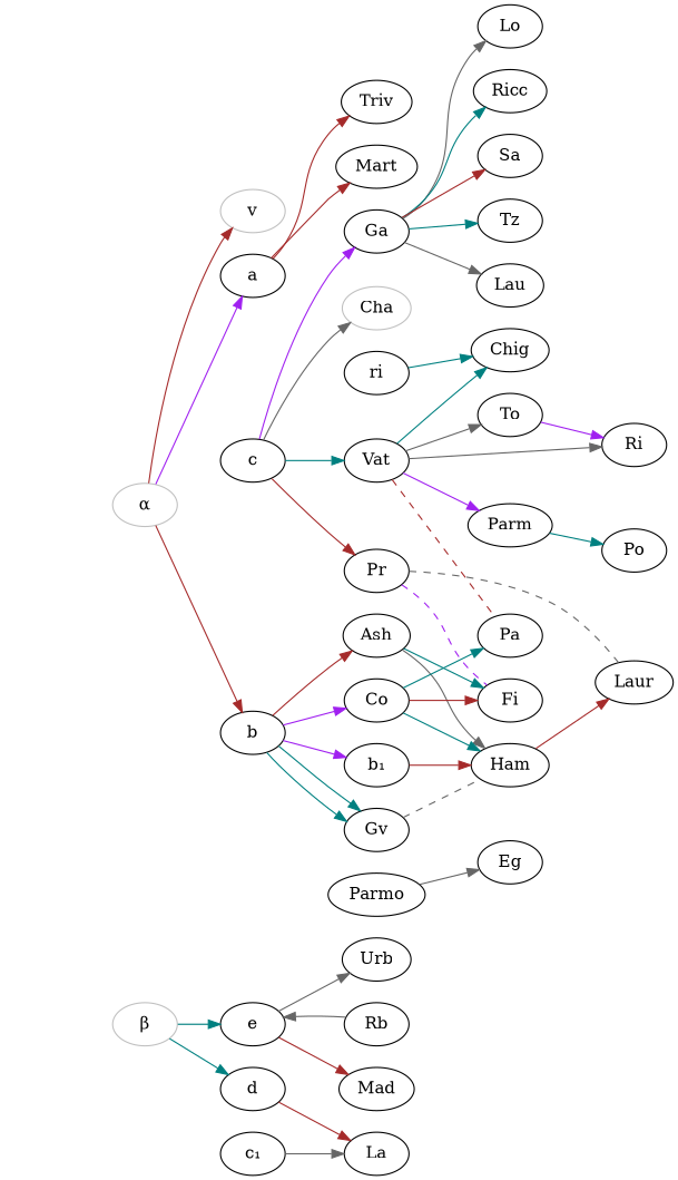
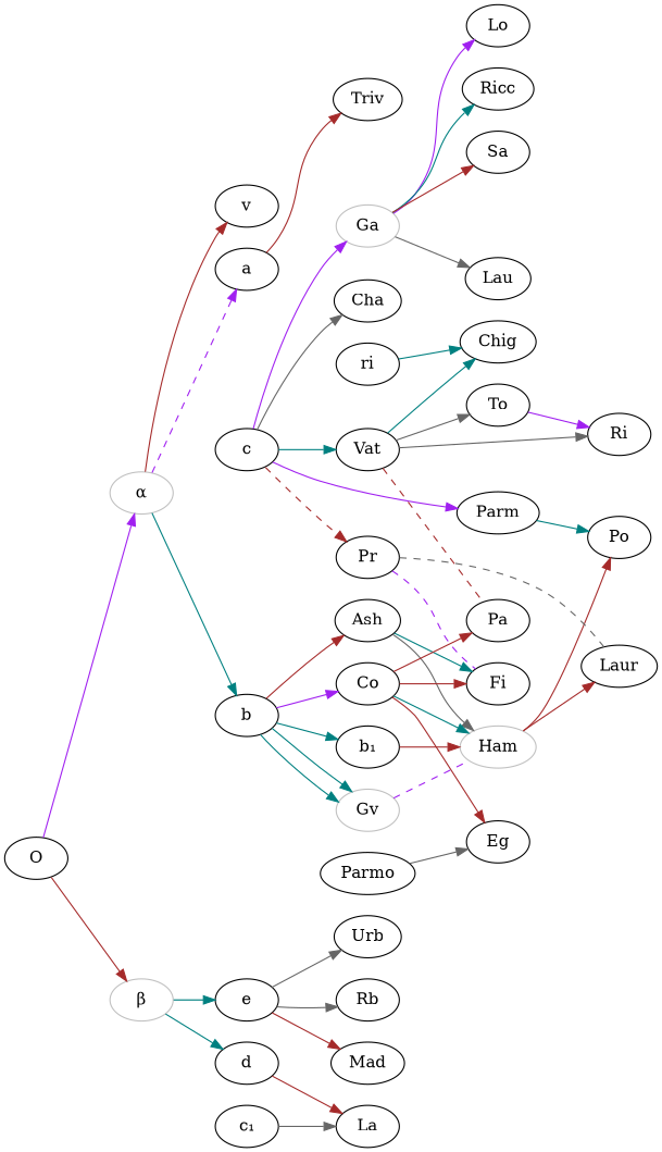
  digraph {
    rankdir=LR
    edge [color=brown]
    n1 [color=grey label="α"]
    a
    b
-   v [color=grey]
-   Mart
+   v
    Triv
    Ash
    Co
-   Gv
+   Gv [color=grey]
    "b₁"
    n11 [color=grey label="β"]
    d
    e
    La
    Mad
    Urb
    Rb
-   Ham
+   O
+   Ham [color=grey]
    Fi
    Eg
    Pa
    Laur
    Po
    c
    Parm
    Pr
-   Ga
+   Ga [color=grey]
    Vat
-   Cha [color=grey]
+   Cha
    Lau
    Lo
    Ricc
    Sa
-   Tz
    To
    Ri
    Chig
    "c₁"
    Parmo
    ri
-   n1 -> a [color=purple]
-   n1 -> b
+   n1 -> a [color=purple style=dashed]
+   n1 -> b [color=teal]
    n1 -> v
-   a -> Mart
    a -> Triv
    b -> Ash
    b -> Co [color=purple]
    b -> Gv [color=teal]
    b -> Gv [color=teal]
-   b -> "b₁" [color=purple]
+   b -> "b₁" [color=teal]
    Ash -> Ham [color=gray40]
    Ash -> Fi [color=teal]
    Co -> Ham [color=teal]
    Co -> Fi
-   Co -> Pa [color=teal]
-   Gv -> Ham [color=gray40 dir=none style=dashed]
+   Co -> Eg
+   Co -> Pa
+   Gv -> Ham [color=purple dir=none style=dashed]
    "b₁" -> Ham
    n11 -> d [color=teal]
    n11 -> e [color=teal]
    d -> La
    e -> Mad
    e -> Urb [color=gray40]
-   Rb -> e [color=gray40]
+   e -> Rb [color=gray40]
+   O -> n1 [color=purple]
+   O -> n11
    Ham -> Laur
-   Vat -> Parm [color=purple]
-   c -> Pr
+   Ham -> Po
+   c -> Parm [color=purple]
+   c -> Pr [style=dashed]
    c -> Ga [color=purple]
    c -> Vat [color=teal]
    c -> Cha [color=gray40]
    Parm -> Po [color=teal]
    Pr -> Fi [color=purple dir=none style=dashed]
    Pr -> Laur [color=gray40 dir=none style=dashed]
    Ga -> Lau [color=gray40]
-   Ga -> Lo [color=gray40]
+   Ga -> Lo [color=purple]
    Ga -> Ricc [color=teal]
    Ga -> Sa
-   Ga -> Tz [color=teal]
    Vat -> Pa [dir=none style=dashed]
    Vat -> To [color=gray40]
    Vat -> Ri [color=gray40]
    Vat -> Chig [color=teal]
    To -> Ri [color=purple]
    "c₁" -> La [color=gray40]
    Parmo -> Eg [color=gray40]
    ri -> Chig [color=teal]
  }
